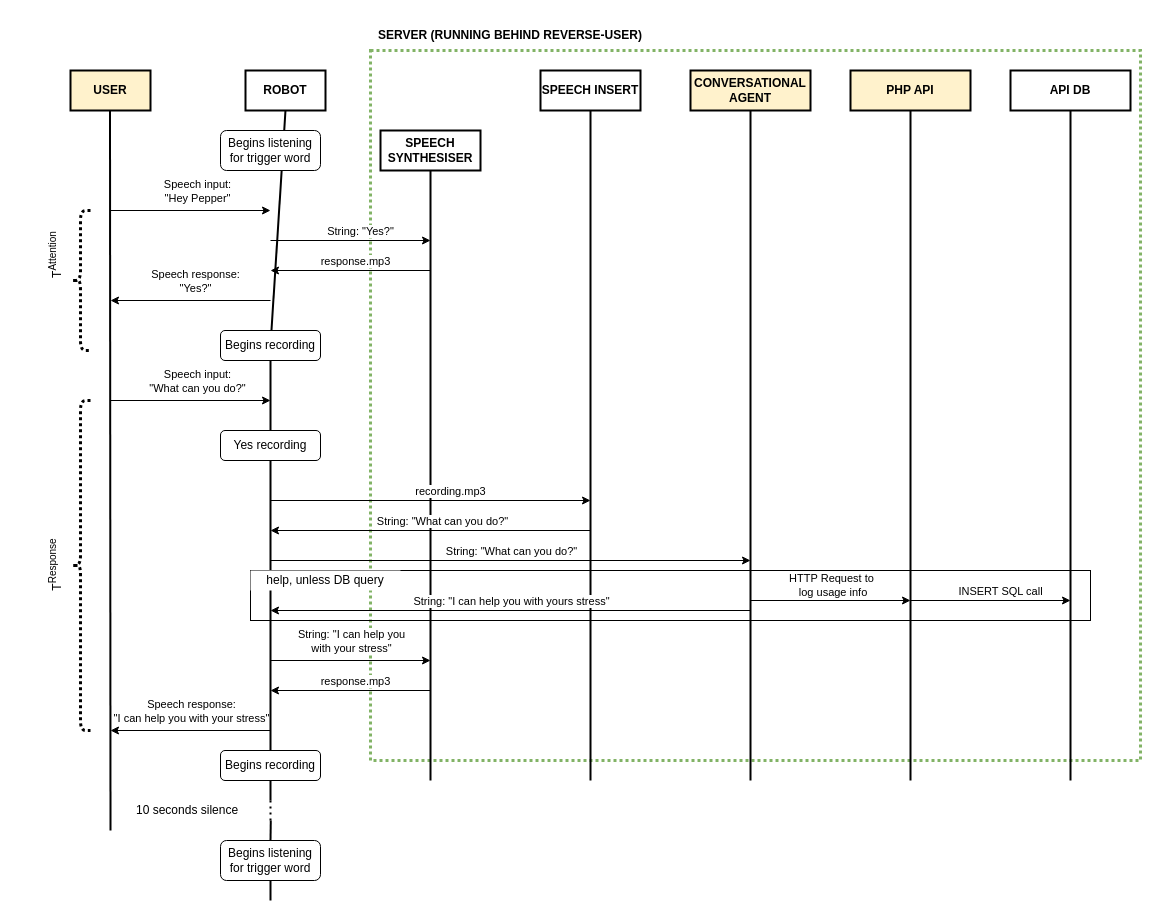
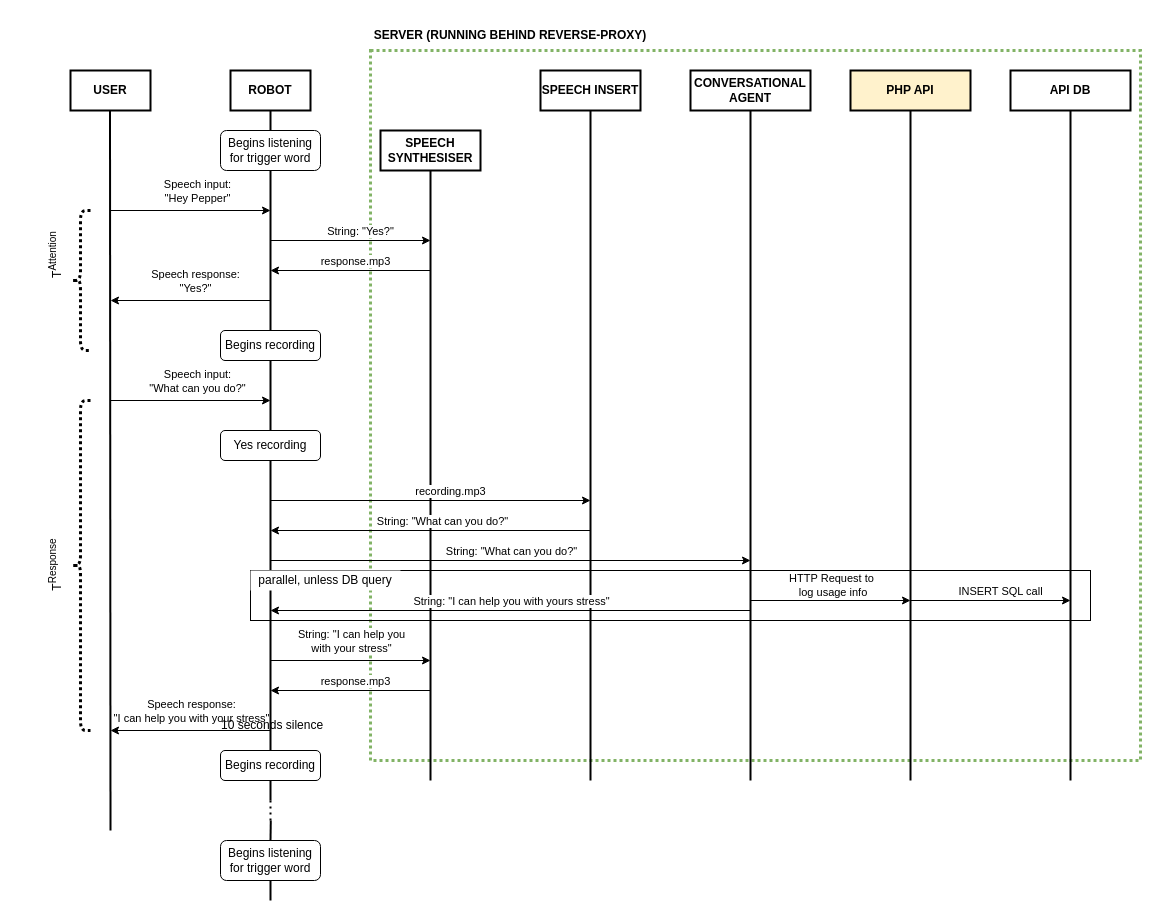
  <mxCell id="0" />
  <mxCell id="1" parent="0" />
  <mxCell id="2" value="" style="rounded=0;whiteSpace=wrap;html=1;strokeWidth=3;fillColor=none;strokeColor=#82b366;dashed=1;dashPattern=1 1;" vertex="1" parent="1"><mxGeometry x="370" y="50" width="770" height="710" as="geometry" /></mxCell>
  <mxCell id="3" value="" style="endArrow=none;html=1;rounded=0;entryX=0.5;entryY=1;entryDx=0;entryDy=0;startArrow=none;strokeWidth=2;" edge="1" parent="1" source="16" target="5"><mxGeometry width="50" height="50" relative="1" as="geometry"><mxPoint x="270" y="540" as="sourcePoint" /><mxPoint x="270" y="130" as="targetPoint" /></mxGeometry></mxCell>
- <mxCell id="4" value="USER" style="rounded=0;whiteSpace=wrap;html=1;strokeWidth=2;fontStyle=1;fillColor=#fff2cc;" vertex="1" parent="1"><mxGeometry x="70" y="70" width="80" height="40" as="geometry" /></mxCell>
- <mxCell id="5" value="ROBOT" style="rounded=0;whiteSpace=wrap;html=1;strokeWidth=2;fontStyle=1" vertex="1" parent="1"><mxGeometry x="245" y="70" width="80" height="40" as="geometry" /></mxCell>
+ <mxCell id="4" value="USER" style="rounded=0;whiteSpace=wrap;html=1;strokeWidth=2;fontStyle=1" vertex="1" parent="1"><mxGeometry x="70" y="70" width="80" height="40" as="geometry" /></mxCell>
+ <mxCell id="5" value="ROBOT" style="rounded=0;whiteSpace=wrap;html=1;strokeWidth=2;fontStyle=1" vertex="1" parent="1"><mxGeometry x="230" y="70" width="80" height="40" as="geometry" /></mxCell>
  <mxCell id="6" value="" style="endArrow=none;html=1;rounded=0;entryX=0.5;entryY=1;entryDx=0;entryDy=0;startArrow=none;strokeWidth=2;" edge="1" parent="1"><mxGeometry width="50" height="50" relative="1" as="geometry"><mxPoint x="110" y="830" as="sourcePoint" /><mxPoint x="109.5" y="110" as="targetPoint" /></mxGeometry></mxCell>
  <mxCell id="7" value="" style="endArrow=none;html=1;rounded=0;entryX=0.5;entryY=1;entryDx=0;entryDy=0;strokeWidth=2;" edge="1" parent="1" target="8"><mxGeometry width="50" height="50" relative="1" as="geometry"><mxPoint x="430" y="780" as="sourcePoint" /><mxPoint x="430" y="130" as="targetPoint" /></mxGeometry></mxCell>
  <mxCell id="8" value="SPEECH SYNTHESISER" style="rounded=0;whiteSpace=wrap;html=1;strokeWidth=2;fontStyle=1" vertex="1" parent="1"><mxGeometry x="380" y="130" width="100" height="40" as="geometry" /></mxCell>
  <mxCell id="9" value="Begins listening for trigger word" style="rounded=1;whiteSpace=wrap;html=1;" vertex="1" parent="1"><mxGeometry x="220" y="130" width="100" height="40" as="geometry" /></mxCell>
  <mxCell id="10" style="edgeStyle=orthogonalEdgeStyle;rounded=0;orthogonalLoop=1;jettySize=auto;html=1;" edge="1" parent="1"><mxGeometry relative="1" as="geometry"><mxPoint x="270" y="210" as="targetPoint" /><mxPoint x="110" y="210" as="sourcePoint" /></mxGeometry></mxCell>
  <mxCell id="11" value="Speech input:&lt;br&gt;&quot;Hey Pepper&quot;" style="edgeLabel;html=1;align=center;verticalAlign=middle;resizable=0;points=[];" vertex="1" connectable="0" parent="10"><mxGeometry x="-0.307" y="2" relative="1" as="geometry"><mxPoint x="31" y="-18" as="offset" /></mxGeometry></mxCell>
  <mxCell id="12" style="edgeStyle=orthogonalEdgeStyle;rounded=0;orthogonalLoop=1;jettySize=auto;html=1;exitX=0;exitY=0.5;exitDx=0;exitDy=0;" edge="1" parent="1"><mxGeometry relative="1" as="geometry"><mxPoint x="110" y="300" as="targetPoint" /><mxPoint x="270" y="300" as="sourcePoint" /></mxGeometry></mxCell>
  <mxCell id="13" value="Speech response:&lt;br&gt;&quot;Yes?&quot;" style="edgeLabel;html=1;align=center;verticalAlign=middle;resizable=0;points=[];" vertex="1" connectable="0" parent="12"><mxGeometry x="0.253" relative="1" as="geometry"><mxPoint x="24" y="-20" as="offset" /></mxGeometry></mxCell>
  <mxCell id="14" style="edgeStyle=orthogonalEdgeStyle;rounded=0;orthogonalLoop=1;jettySize=auto;html=1;" edge="1" parent="1"><mxGeometry relative="1" as="geometry"><mxPoint x="430" y="240" as="targetPoint" /><mxPoint x="270" y="240" as="sourcePoint" /></mxGeometry></mxCell>
  <mxCell id="15" value="String: &quot;Yes?&quot;" style="edgeLabel;html=1;align=center;verticalAlign=middle;resizable=0;points=[];" vertex="1" connectable="0" parent="14"><mxGeometry x="-0.453" y="-1" relative="1" as="geometry"><mxPoint x="45" y="-11" as="offset" /></mxGeometry></mxCell>
  <mxCell id="16" value="Begins recording" style="rounded=1;whiteSpace=wrap;html=1;" vertex="1" parent="1"><mxGeometry x="220" y="330" width="100" height="30" as="geometry" /></mxCell>
  <mxCell id="17" value="" style="endArrow=none;html=1;rounded=0;entryX=0.5;entryY=1;entryDx=0;entryDy=0;strokeWidth=2;startArrow=none;" edge="1" parent="1" target="16"><mxGeometry width="50" height="50" relative="1" as="geometry"><mxPoint x="270" y="800" as="sourcePoint" /><mxPoint x="270" y="110" as="targetPoint" /></mxGeometry></mxCell>
  <mxCell id="18" style="edgeStyle=orthogonalEdgeStyle;rounded=0;orthogonalLoop=1;jettySize=auto;html=1;" edge="1" parent="1"><mxGeometry relative="1" as="geometry"><mxPoint x="270" y="270" as="targetPoint" /><mxPoint x="430" y="270" as="sourcePoint" /></mxGeometry></mxCell>
  <mxCell id="19" value="response.mp3" style="edgeLabel;html=1;align=center;verticalAlign=middle;resizable=0;points=[];" vertex="1" connectable="0" parent="18"><mxGeometry x="0.253" relative="1" as="geometry"><mxPoint x="24" y="-10" as="offset" /></mxGeometry></mxCell>
  <mxCell id="20" style="edgeStyle=orthogonalEdgeStyle;rounded=0;orthogonalLoop=1;jettySize=auto;html=1;" edge="1" parent="1"><mxGeometry relative="1" as="geometry"><mxPoint x="270" y="400" as="targetPoint" /><mxPoint x="110" y="400" as="sourcePoint" /></mxGeometry></mxCell>
  <mxCell id="21" value="Speech input:&lt;br&gt;&quot;What can you do?&quot;" style="edgeLabel;html=1;align=center;verticalAlign=middle;resizable=0;points=[];" vertex="1" connectable="0" parent="20"><mxGeometry x="-0.307" y="2" relative="1" as="geometry"><mxPoint x="31" y="-18" as="offset" /></mxGeometry></mxCell>
  <mxCell id="22" value="Yes recording" style="rounded=1;whiteSpace=wrap;html=1;" vertex="1" parent="1"><mxGeometry x="220" y="430" width="100" height="30" as="geometry" /></mxCell>
  <mxCell id="23" value="" style="endArrow=none;html=1;rounded=0;entryX=0.5;entryY=1;entryDx=0;entryDy=0;strokeWidth=2;" edge="1" parent="1" target="24"><mxGeometry width="50" height="50" relative="1" as="geometry"><mxPoint x="590" y="780" as="sourcePoint" /><mxPoint x="590" y="130" as="targetPoint" /></mxGeometry></mxCell>
  <mxCell id="24" value="SPEECH INSERT" style="rounded=0;whiteSpace=wrap;html=1;strokeWidth=2;fontStyle=1" vertex="1" parent="1"><mxGeometry x="540" y="70" width="100" height="40" as="geometry" /></mxCell>
  <mxCell id="25" style="edgeStyle=orthogonalEdgeStyle;rounded=0;orthogonalLoop=1;jettySize=auto;html=1;" edge="1" parent="1"><mxGeometry relative="1" as="geometry"><mxPoint x="590" y="500" as="targetPoint" /><mxPoint x="270" y="500" as="sourcePoint" /></mxGeometry></mxCell>
  <mxCell id="26" value="recording.mp3" style="edgeLabel;html=1;align=center;verticalAlign=middle;resizable=0;points=[];" vertex="1" connectable="0" parent="25"><mxGeometry x="-0.453" y="-1" relative="1" as="geometry"><mxPoint x="91" y="-11" as="offset" /></mxGeometry></mxCell>
  <mxCell id="27" style="edgeStyle=orthogonalEdgeStyle;rounded=0;orthogonalLoop=1;jettySize=auto;html=1;" edge="1" parent="1"><mxGeometry relative="1" as="geometry"><mxPoint x="270" y="530" as="targetPoint" /><mxPoint x="590" y="530" as="sourcePoint" /></mxGeometry></mxCell>
  <mxCell id="28" value="String: &quot;What can you do?&quot;" style="edgeLabel;html=1;align=center;verticalAlign=middle;resizable=0;points=[];" vertex="1" connectable="0" parent="27"><mxGeometry x="0.253" relative="1" as="geometry"><mxPoint x="51" y="-10" as="offset" /></mxGeometry></mxCell>
  <mxCell id="29" value="" style="endArrow=none;html=1;rounded=0;entryX=0.5;entryY=1;entryDx=0;entryDy=0;strokeWidth=2;" edge="1" parent="1" target="30"><mxGeometry width="50" height="50" relative="1" as="geometry"><mxPoint x="750" y="780" as="sourcePoint" /><mxPoint x="750" y="130" as="targetPoint" /></mxGeometry></mxCell>
- <mxCell id="30" value="CONVERSATIONAL&lt;br&gt;AGENT" style="rounded=0;whiteSpace=wrap;html=1;strokeWidth=2;fontStyle=1;fillColor=#fff2cc;" vertex="1" parent="1"><mxGeometry x="690" y="70" width="120" height="40" as="geometry" /></mxCell>
+ <mxCell id="30" value="CONVERSATIONAL&lt;br&gt;AGENT" style="rounded=0;whiteSpace=wrap;html=1;strokeWidth=2;fontStyle=1" vertex="1" parent="1"><mxGeometry x="690" y="70" width="120" height="40" as="geometry" /></mxCell>
  <mxCell id="31" style="edgeStyle=orthogonalEdgeStyle;rounded=0;orthogonalLoop=1;jettySize=auto;html=1;" edge="1" parent="1"><mxGeometry relative="1" as="geometry"><mxPoint x="750" y="560" as="targetPoint" /><mxPoint x="270" y="560" as="sourcePoint" /></mxGeometry></mxCell>
  <mxCell id="32" value="String: &quot;What can you do?&quot;" style="edgeLabel;html=1;align=center;verticalAlign=middle;resizable=0;points=[];" vertex="1" connectable="0" parent="31"><mxGeometry x="-0.453" y="-1" relative="1" as="geometry"><mxPoint x="109" y="-11" as="offset" /></mxGeometry></mxCell>
  <mxCell id="33" style="edgeStyle=orthogonalEdgeStyle;rounded=0;orthogonalLoop=1;jettySize=auto;html=1;" edge="1" parent="1"><mxGeometry relative="1" as="geometry"><mxPoint x="270" y="610" as="targetPoint" /><mxPoint x="750" y="610" as="sourcePoint" /></mxGeometry></mxCell>
  <mxCell id="34" value="String: &quot;I can help you with yours stress&quot;" style="edgeLabel;html=1;align=center;verticalAlign=middle;resizable=0;points=[];" vertex="1" connectable="0" parent="33"><mxGeometry x="0.253" relative="1" as="geometry"><mxPoint x="61" y="-10" as="offset" /></mxGeometry></mxCell>
  <mxCell id="35" style="edgeStyle=orthogonalEdgeStyle;rounded=0;orthogonalLoop=1;jettySize=auto;html=1;" edge="1" parent="1"><mxGeometry relative="1" as="geometry"><mxPoint x="430" y="660" as="targetPoint" /><mxPoint x="270" y="660" as="sourcePoint" /></mxGeometry></mxCell>
  <mxCell id="36" value="String: &quot;I can help you &lt;br&gt;with your stress&quot;" style="edgeLabel;html=1;align=center;verticalAlign=middle;resizable=0;points=[];" vertex="1" connectable="0" parent="35"><mxGeometry x="-0.453" y="-1" relative="1" as="geometry"><mxPoint x="36" y="-21" as="offset" /></mxGeometry></mxCell>
  <mxCell id="37" style="edgeStyle=orthogonalEdgeStyle;rounded=0;orthogonalLoop=1;jettySize=auto;html=1;" edge="1" parent="1"><mxGeometry relative="1" as="geometry"><mxPoint x="270" y="690" as="targetPoint" /><mxPoint x="430" y="690" as="sourcePoint" /></mxGeometry></mxCell>
  <mxCell id="38" value="response.mp3" style="edgeLabel;html=1;align=center;verticalAlign=middle;resizable=0;points=[];" vertex="1" connectable="0" parent="37"><mxGeometry x="0.253" relative="1" as="geometry"><mxPoint x="24" y="-10" as="offset" /></mxGeometry></mxCell>
  <mxCell id="39" style="edgeStyle=orthogonalEdgeStyle;rounded=0;orthogonalLoop=1;jettySize=auto;html=1;exitX=0;exitY=0.5;exitDx=0;exitDy=0;" edge="1" parent="1"><mxGeometry relative="1" as="geometry"><mxPoint x="110" y="730" as="targetPoint" /><mxPoint x="270" y="730" as="sourcePoint" /></mxGeometry></mxCell>
  <mxCell id="40" value="Speech response:&lt;br&gt;&quot;I can help you with your stress&quot;" style="edgeLabel;html=1;align=center;verticalAlign=middle;resizable=0;points=[];" vertex="1" connectable="0" parent="39"><mxGeometry x="0.253" relative="1" as="geometry"><mxPoint x="20" y="-20" as="offset" /></mxGeometry></mxCell>
  <mxCell id="41" value="" style="endArrow=none;html=1;rounded=0;entryX=0.5;entryY=1;entryDx=0;entryDy=0;strokeWidth=2;" edge="1" parent="1" target="42"><mxGeometry width="50" height="50" relative="1" as="geometry"><mxPoint x="910" y="780" as="sourcePoint" /><mxPoint x="910" y="130" as="targetPoint" /></mxGeometry></mxCell>
  <mxCell id="42" value="PHP API" style="rounded=0;whiteSpace=wrap;html=1;strokeWidth=2;fontStyle=1;fillColor=#fff2cc;" vertex="1" parent="1"><mxGeometry x="850" y="70" width="120" height="40" as="geometry" /></mxCell>
  <mxCell id="43" value="" style="endArrow=none;html=1;rounded=0;entryX=0.5;entryY=1;entryDx=0;entryDy=0;strokeWidth=2;" edge="1" parent="1" target="44"><mxGeometry width="50" height="50" relative="1" as="geometry"><mxPoint x="1070" y="780" as="sourcePoint" /><mxPoint x="1070" y="130" as="targetPoint" /></mxGeometry></mxCell>
  <mxCell id="44" value="API DB" style="rounded=0;whiteSpace=wrap;html=1;strokeWidth=2;fontStyle=1" vertex="1" parent="1"><mxGeometry x="1010" y="70" width="120" height="40" as="geometry" /></mxCell>
  <mxCell id="45" style="edgeStyle=orthogonalEdgeStyle;rounded=0;orthogonalLoop=1;jettySize=auto;html=1;" edge="1" parent="1"><mxGeometry relative="1" as="geometry"><mxPoint x="910" y="600" as="targetPoint" /><mxPoint x="750" y="600" as="sourcePoint" /></mxGeometry></mxCell>
  <mxCell id="46" value="HTTP Request to&lt;br&gt;&amp;nbsp;log usage info" style="edgeLabel;html=1;align=center;verticalAlign=middle;resizable=0;points=[];" vertex="1" connectable="0" parent="45"><mxGeometry x="-0.453" y="-1" relative="1" as="geometry"><mxPoint x="36" y="-17" as="offset" /></mxGeometry></mxCell>
  <mxCell id="47" value="" style="rounded=0;whiteSpace=wrap;html=1;strokeWidth=1;fillColor=none;" vertex="1" parent="1"><mxGeometry x="250" y="570" width="840" height="50" as="geometry" /></mxCell>
  <mxCell id="48" style="edgeStyle=orthogonalEdgeStyle;rounded=0;orthogonalLoop=1;jettySize=auto;html=1;" edge="1" parent="1"><mxGeometry relative="1" as="geometry"><mxPoint x="1070" y="600" as="targetPoint" /><mxPoint x="910" y="600" as="sourcePoint" /></mxGeometry></mxCell>
  <mxCell id="49" value="INSERT SQL call" style="edgeLabel;html=1;align=center;verticalAlign=middle;resizable=0;points=[];" vertex="1" connectable="0" parent="48"><mxGeometry x="-0.453" y="-1" relative="1" as="geometry"><mxPoint x="45" y="-11" as="offset" /></mxGeometry></mxCell>
- <mxCell id="50" value="SERVER (RUNNING BEHIND REVERSE-USER)" style="text;html=1;strokeColor=none;fillColor=none;align=center;verticalAlign=middle;whiteSpace=wrap;rounded=0;dashed=1;dashPattern=1 1;fontStyle=1" vertex="1" parent="1"><mxGeometry x="370" y="20" width="280" height="30" as="geometry" /></mxCell>
+ <mxCell id="50" value="SERVER (RUNNING BEHIND REVERSE-PROXY)" style="text;html=1;strokeColor=none;fillColor=none;align=center;verticalAlign=middle;whiteSpace=wrap;rounded=0;dashed=1;dashPattern=1 1;fontStyle=1" vertex="1" parent="1"><mxGeometry x="370" y="20" width="280" height="30" as="geometry" /></mxCell>
  <mxCell id="51" value="" style="shape=curlyBracket;whiteSpace=wrap;html=1;rounded=1;dashed=1;dashPattern=1 1;strokeWidth=3;fillColor=none;" vertex="1" parent="1"><mxGeometry x="70" y="400" width="20" height="330" as="geometry" /></mxCell>
  <mxCell id="52" value="T&lt;sup&gt;Response&lt;/sup&gt;" style="text;html=1;align=center;verticalAlign=middle;resizable=0;points=[];autosize=1;strokeColor=none;fillColor=none;rotation=-90;" vertex="1" parent="1"><mxGeometry x="20" y="555" width="70" height="20" as="geometry" /></mxCell>
- <mxCell id="53" value="help, unless DB query" style="text;html=1;strokeColor=none;fillColor=default;align=center;verticalAlign=middle;whiteSpace=wrap;rounded=0;" vertex="1" parent="1"><mxGeometry x="250" y="570" width="150" height="20" as="geometry" /></mxCell>
+ <mxCell id="53" value="parallel, unless DB query" style="text;html=1;strokeColor=none;fillColor=default;align=center;verticalAlign=middle;whiteSpace=wrap;rounded=0;" vertex="1" parent="1"><mxGeometry x="250" y="570" width="150" height="20" as="geometry" /></mxCell>
  <mxCell id="54" value="" style="shape=curlyBracket;whiteSpace=wrap;html=1;rounded=1;dashed=1;dashPattern=1 1;strokeWidth=3;fillColor=none;" vertex="1" parent="1"><mxGeometry x="70" y="210" width="20" height="140" as="geometry" /></mxCell>
  <mxCell id="55" value="T&lt;sup&gt;Attention&lt;br&gt;&lt;/sup&gt;" style="text;html=1;align=center;verticalAlign=middle;resizable=0;points=[];autosize=1;strokeColor=none;fillColor=none;rotation=-90;" vertex="1" parent="1"><mxGeometry x="25" y="245" width="60" height="20" as="geometry" /></mxCell>
  <mxCell id="56" value="Begins recording" style="rounded=1;whiteSpace=wrap;html=1;" vertex="1" parent="1"><mxGeometry x="220" y="750" width="100" height="30" as="geometry" /></mxCell>
  <mxCell id="57" style="edgeStyle=orthogonalEdgeStyle;rounded=0;orthogonalLoop=1;jettySize=auto;html=1;exitX=0.5;exitY=0;exitDx=0;exitDy=0;strokeWidth=2;endArrow=none;endFill=0;" edge="1" parent="1" source="59"><mxGeometry relative="1" as="geometry"><mxPoint x="270.276" y="820" as="targetPoint" /></mxGeometry></mxCell>
  <mxCell id="58" style="edgeStyle=orthogonalEdgeStyle;rounded=0;orthogonalLoop=1;jettySize=auto;html=1;exitX=0.5;exitY=1;exitDx=0;exitDy=0;endArrow=none;endFill=0;strokeWidth=2;" edge="1" parent="1" source="59"><mxGeometry relative="1" as="geometry"><mxPoint x="270" y="900" as="targetPoint" /></mxGeometry></mxCell>
  <mxCell id="59" value="Begins listening for trigger word" style="rounded=1;whiteSpace=wrap;html=1;" vertex="1" parent="1"><mxGeometry x="220" y="840" width="100" height="40" as="geometry" /></mxCell>
  <mxCell id="60" value="" style="endArrow=none;dashed=1;html=1;rounded=0;strokeWidth=2;dashPattern=1 2;" edge="1" parent="1"><mxGeometry width="50" height="50" relative="1" as="geometry"><mxPoint x="270" y="800" as="sourcePoint" /><mxPoint x="270" y="820" as="targetPoint" /></mxGeometry></mxCell>
- <mxCell id="61" value="10 seconds silence" style="text;strokeColor=none;fillColor=none;align=left;verticalAlign=middle;spacingLeft=4;spacingRight=4;overflow=hidden;points=[[0,0.5],[1,0.5]];portConstraint=eastwest;rotatable=0;" vertex="1" parent="1"><mxGeometry x="130" y="794" width="115" height="30" as="geometry" /></mxCell>
+ <mxCell id="61" value="10 seconds silence" style="text;strokeColor=none;fillColor=none;align=left;verticalAlign=middle;spacingLeft=4;spacingRight=4;overflow=hidden;points=[[0,0.5],[1,0.5]];portConstraint=eastwest;rotatable=0;" vertex="1" parent="1"><mxGeometry x="215" y="709" width="115" height="30" as="geometry" /></mxCell>
